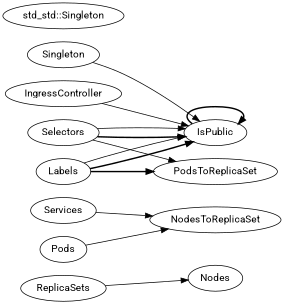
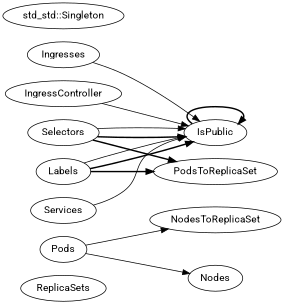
  digraph {
    fontname=Roboto
    rankdir=LR
    node [fontname=Roboto]
    edge [fontname=Roboto style=solid]
    n1 [label=IngressController]
    n2 [label=IsPublic]
-   n3 [label=Singleton]
+   n3 [label=Ingresses]
    n4 [label=Labels]
    n5 [label=PodsToReplicaSet]
    n6 [label=Nodes]
    n7 [label=NodesToReplicaSet]
    n8 [label=Pods]
    n9 [label=ReplicaSets]
    n10 [label=Selectors]
    n11 [label=Services]
    n12 [label="std_std::Singleton"]
    n1 -> n2
    n2 -> n2 [style=bold]
    n3 -> n2
    n4 -> n2 [style=bold]
    n4 -> n2
    n4 -> n5 [style=bold]
-   n9 -> n6
+   n8 -> n6
    n8 -> n7
    n10 -> n2 [style=bold]
    n10 -> n2
-   n10 -> n5
-   n11 -> n7
+   n10 -> n5 [style=bold]
+   n11 -> n2
  }
